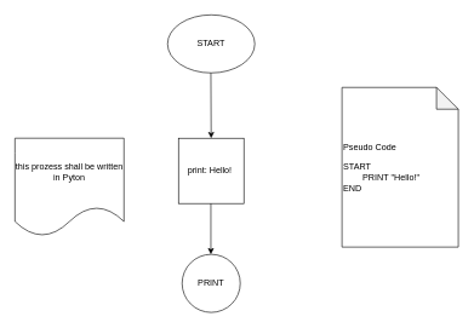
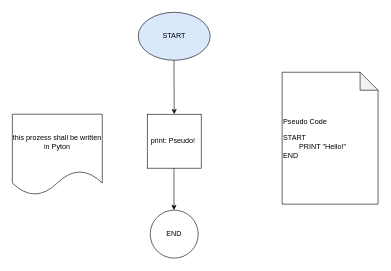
  <mxCell id="0" />
  <mxCell id="1" parent="0" />
- <mxCell id="2" value="START" style="ellipse;whiteSpace=wrap;html=1;" vertex="1" parent="1"><mxGeometry x="230" y="20" width="120" height="80" as="geometry" /></mxCell>
+ <mxCell id="2" value="START" style="ellipse;whiteSpace=wrap;html=1;fillColor=#dae8fc;" vertex="1" parent="1"><mxGeometry x="230" y="20" width="120" height="80" as="geometry" /></mxCell>
  <mxCell id="3" value="" style="endArrow=classic;html=1;rounded=0;" edge="1" parent="1"><mxGeometry width="50" height="50" relative="1" as="geometry"><mxPoint x="289.58" y="100" as="sourcePoint" /><mxPoint x="290" y="190" as="targetPoint" /></mxGeometry></mxCell>
- <mxCell id="4" value="print: Hello!&amp;nbsp;" style="whiteSpace=wrap;html=1;aspect=fixed;" vertex="1" parent="1"><mxGeometry x="245" y="190" width="90" height="90" as="geometry" /></mxCell>
+ <mxCell id="4" value="print: Pseudo!&amp;nbsp;" style="whiteSpace=wrap;html=1;aspect=fixed;" vertex="1" parent="1"><mxGeometry x="245" y="190" width="90" height="90" as="geometry" /></mxCell>
  <mxCell id="5" value="" style="endArrow=classic;html=1;rounded=0;" edge="1" parent="1"><mxGeometry width="50" height="50" relative="1" as="geometry"><mxPoint x="289.58" y="280" as="sourcePoint" /><mxPoint x="289.58" y="350" as="targetPoint" /></mxGeometry></mxCell>
- <mxCell id="6" value="PRINT" style="ellipse;whiteSpace=wrap;html=1;aspect=fixed;" vertex="1" parent="1"><mxGeometry x="250" y="350" width="80" height="80" as="geometry" /></mxCell>
+ <mxCell id="6" value="END" style="ellipse;whiteSpace=wrap;html=1;aspect=fixed;" vertex="1" parent="1"><mxGeometry x="250" y="350" width="80" height="80" as="geometry" /></mxCell>
  <mxCell id="7" value="this prozess shall be written in Pyton" style="shape=document;whiteSpace=wrap;html=1;boundedLbl=1;" vertex="1" parent="1"><mxGeometry x="20" y="190" width="150" height="135" as="geometry" /></mxCell>
  <mxCell id="8" value="Pseudo Code&lt;div&gt;&lt;br&gt;&lt;/div&gt;&lt;div&gt;START&lt;/div&gt;&lt;div&gt;&lt;span style=&quot;white-space: pre;&quot;&gt;&#09;&lt;/span&gt;PRINT &quot;Hello!&quot;&lt;/div&gt;&lt;div&gt;END&lt;/div&gt;" style="shape=note;whiteSpace=wrap;html=1;backgroundOutline=1;darkOpacity=0.05;align=left;" vertex="1" parent="1"><mxGeometry x="470" y="120" width="160" height="220" as="geometry" /></mxCell>
